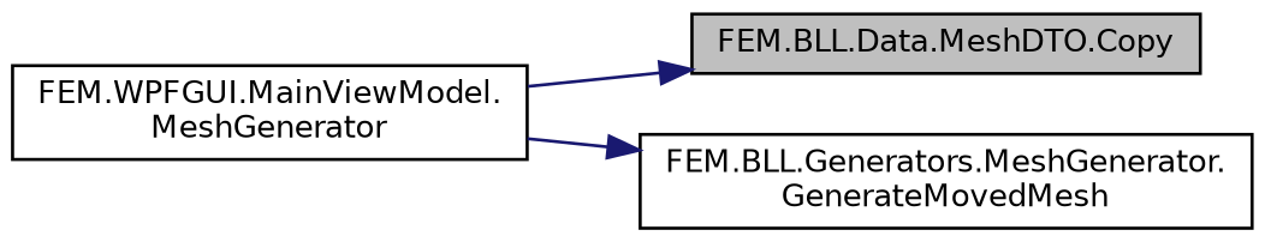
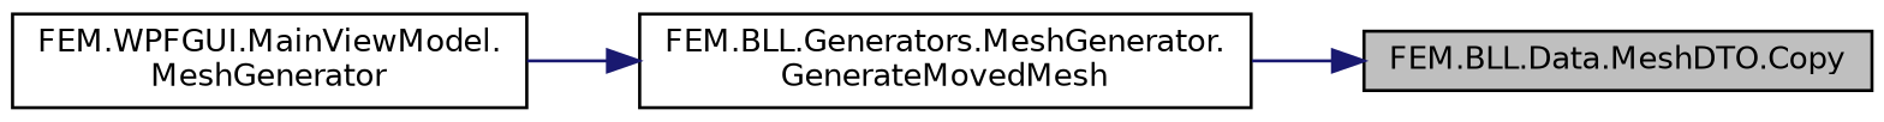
  digraph {
    rankdir=RL
    node [color=black fillcolor=white fontname=Helvetica fontsize=10 shape=record style=filled]
    edge [color=midnightblue dir=back fontname=Helvetica fontsize=10 labelfontname=Helvetica labelfontsize=10 style=solid]
    n1 [fillcolor=grey75 fontcolor=black height=0.2 label="FEM.BLL.Data.MeshDTO.Copy" width=0.4]
    n2 [height=0.2 label="FEM.BLL.Generators.MeshGenerator.\lGenerateMovedMesh" width=0.4]
    n3 [height=0.2 label="FEM.WPFGUI.MainViewModel.\lMeshGenerator" width=0.4]
-   n1 -> n3
+   n1 -> n2
    n2 -> n3
  }
